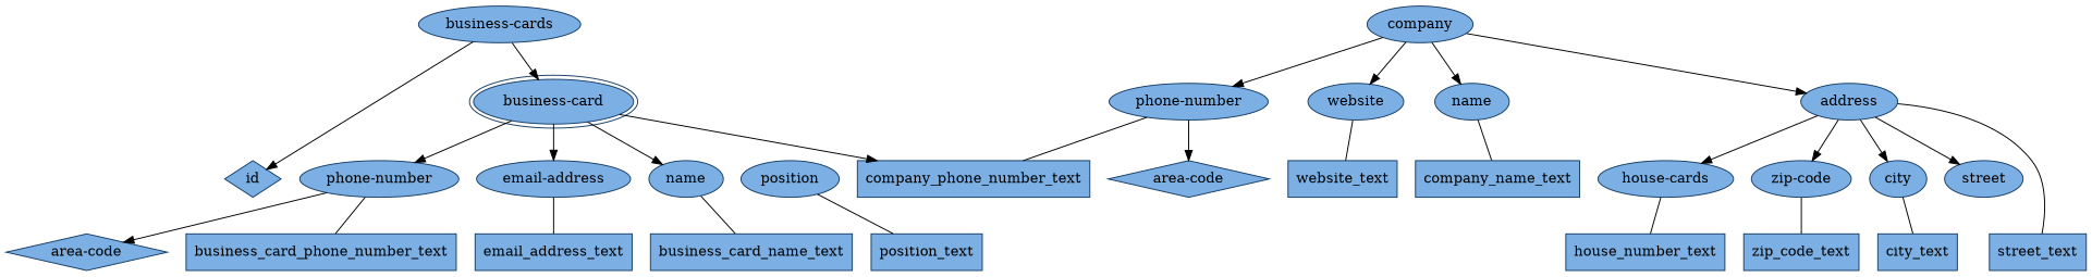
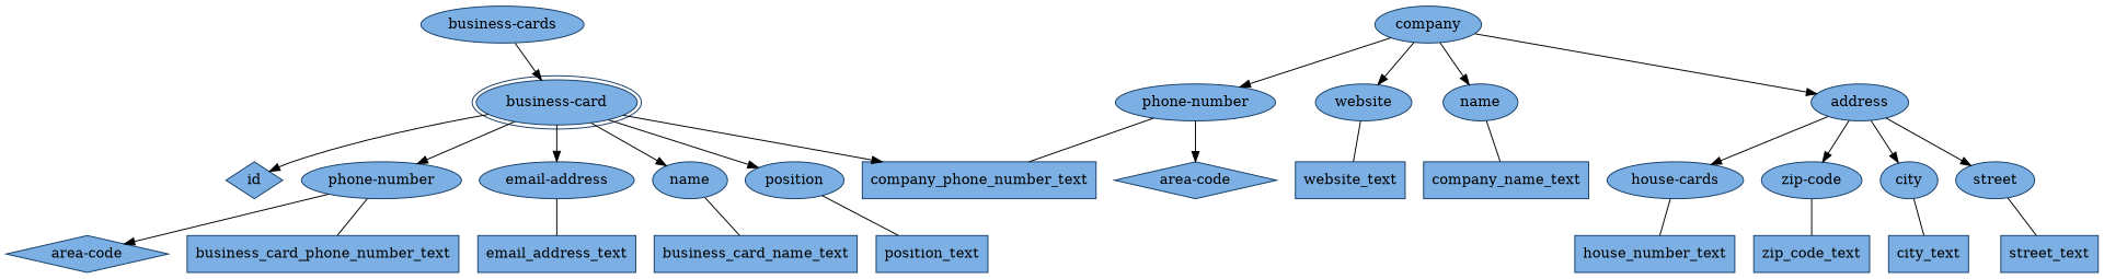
  digraph {
    node [color="#153d66" fillcolor="#7cb0e4" peripheries=1 shape=ellipse style=filled]
    edge [arrowhead=normal]
    n1 [label="business-cards"]
    n2 [label="business-card" peripheries=2]
    n3 [label=id shape=diamond]
    n4 [label=name]
    business_card_name_text [shape=box]
    n6 [label=company]
    n7 [label=name]
    n8 [label=position]
    company_name_text [shape=box]
    n10 [label=address]
    n11 [label="zip-code"]
    zip_code_text [shape=box]
    n13 [label=city]
    city_text [shape=box]
    n15 [label=street]
    street_text [shape=box]
    n17 [label="house-cards"]
    house_number_text [shape=box]
    n19 [label="phone-number"]
    company_phone_number_text [shape=box]
    n21 [label="area-code" shape=diamond]
    n22 [label=website]
    website_text [shape=box]
    position_text [shape=box]
    n25 [label="phone-number"]
    business_card_phone_number_text [shape=box]
    n27 [label="area-code" shape=diamond]
    n28 [label="email-address"]
    email_address_text [shape=box]
    subgraph sub_1 {
      n1
    }
    subgraph sub_2 {
      n2
    }
    subgraph sub_3 {
      n3
    }
    subgraph sub_4 {
      n4
    }
    subgraph sub_5 {
      business_card_name_text
    }
    subgraph sub_6 {
      n6
    }
    subgraph sub_7 {
      n7
    }
    subgraph sub_8 {
      n8
    }
    subgraph sub_9 {
      company_name_text
    }
    subgraph sub_10 {
      n10
    }
    subgraph sub_11 {
      n11
    }
    subgraph sub_12 {
      zip_code_text
    }
    subgraph sub_13 {
      n13
    }
    subgraph sub_14 {
      city_text
    }
    subgraph sub_15 {
      n15
    }
    subgraph sub_16 {
      street_text
    }
    subgraph sub_17 {
      n17
    }
    subgraph sub_18 {
      house_number_text
    }
    subgraph sub_19 {
      n19
    }
    subgraph sub_20 {
      company_phone_number_text
    }
    subgraph sub_21 {
      n21
    }
    subgraph sub_22 {
      n22
    }
    subgraph sub_23 {
      website_text
    }
    subgraph sub_24 {
      position_text
    }
    subgraph sub_25 {
      n25
    }
    subgraph sub_26 {
      business_card_phone_number_text
    }
    subgraph sub_27 {
      n27
    }
    subgraph sub_28 {
      n28
    }
    subgraph sub_29 {
      email_address_text
    }
    n1 -> n2
-   n1 -> n3
+   n2 -> n3
    n2 -> n4
+   n2 -> n8
    n2 -> company_phone_number_text
    n2 -> n25
    n2 -> n28
    n4 -> business_card_name_text [arrowhead=none]
    n6 -> n7
    n6 -> n10
    n6 -> n19
    n6 -> n22
    n7 -> company_name_text [arrowhead=none]
    n8 -> position_text [arrowhead=none]
    n10 -> n11
    n10 -> n13
    n10 -> n15
    n10 -> n17
    n11 -> zip_code_text [arrowhead=none]
    n13 -> city_text [arrowhead=none]
-   n10 -> street_text [arrowhead=none]
+   n15 -> street_text [arrowhead=none]
    n17 -> house_number_text [arrowhead=none]
    n19 -> company_phone_number_text [arrowhead=none]
    n19 -> n21
    n22 -> website_text [arrowhead=none]
    n25 -> business_card_phone_number_text [arrowhead=none]
    n25 -> n27
    n28 -> email_address_text [arrowhead=none]
  }
